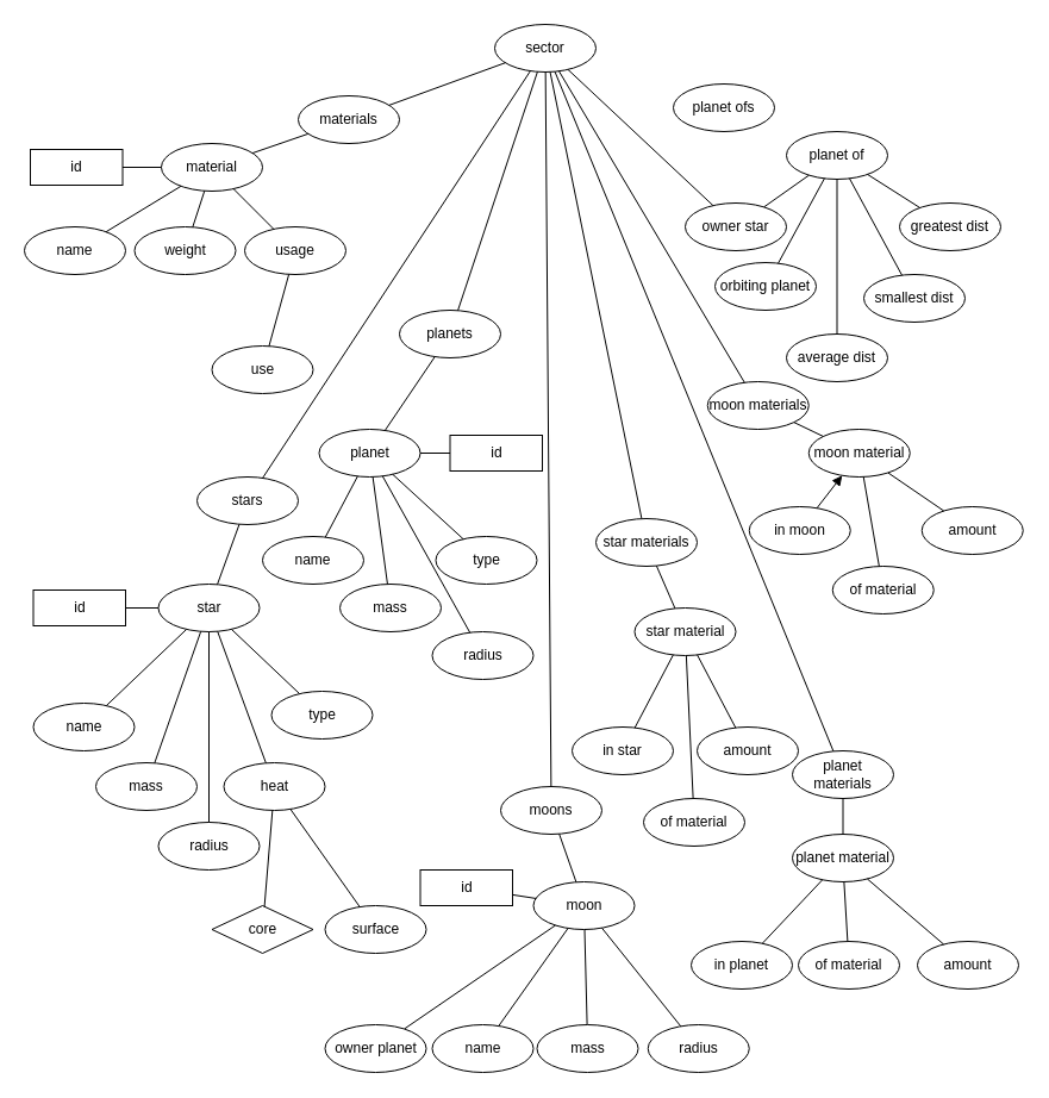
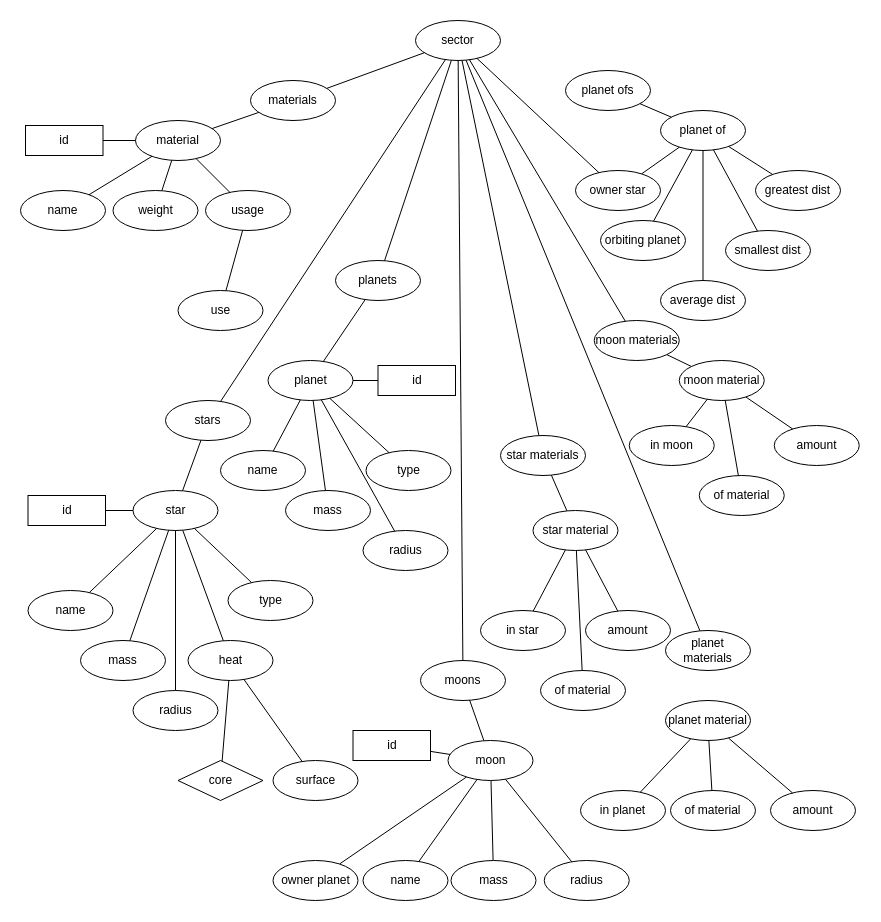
  <mxCell id="0" />
  <mxCell id="1" parent="0" />
  <mxCell id="2" value="sector" style="ellipse;whiteSpace=wrap;html=1;" parent="1" vertex="1"><mxGeometry x="415" y="20" width="85" height="40" as="geometry" /></mxCell>
  <mxCell id="3" value="moon" style="ellipse;whiteSpace=wrap;html=1;" parent="1" vertex="1"><mxGeometry x="447.5" y="740" width="85" height="40" as="geometry" /></mxCell>
  <mxCell id="4" value="planet" style="ellipse;whiteSpace=wrap;html=1;" parent="1" vertex="1"><mxGeometry x="267.5" y="360" width="85" height="40" as="geometry" /></mxCell>
  <mxCell id="5" value="star" style="ellipse;whiteSpace=wrap;html=1;" parent="1" vertex="1"><mxGeometry x="132.5" y="490" width="85" height="40" as="geometry" /></mxCell>
  <mxCell id="6" value="star material" style="ellipse;whiteSpace=wrap;html=1;" parent="1" vertex="1"><mxGeometry x="532.5" y="510" width="85" height="40" as="geometry" /></mxCell>
  <mxCell id="7" value="material" style="ellipse;whiteSpace=wrap;html=1;" parent="1" vertex="1"><mxGeometry x="135" y="120" width="85" height="40" as="geometry" /></mxCell>
  <mxCell id="8" value="amount" style="ellipse;whiteSpace=wrap;html=1;" parent="1" vertex="1"><mxGeometry x="585" y="610" width="85" height="40" as="geometry" /></mxCell>
  <mxCell id="9" value="of material" style="ellipse;whiteSpace=wrap;html=1;" parent="1" vertex="1"><mxGeometry x="540" y="670" width="85" height="40" as="geometry" /></mxCell>
  <mxCell id="10" value="surface" style="ellipse;whiteSpace=wrap;html=1;" parent="1" vertex="1"><mxGeometry x="272.5" y="760" width="85" height="40" as="geometry" /></mxCell>
  <mxCell id="11" value="core" style="rhombus;whiteSpace=wrap;html=1;" parent="1" vertex="1"><mxGeometry x="177.5" y="760" width="85" height="40" as="geometry" /></mxCell>
  <mxCell id="12" value="type" style="ellipse;whiteSpace=wrap;html=1;" parent="1" vertex="1"><mxGeometry x="227.5" y="580" width="85" height="40" as="geometry" /></mxCell>
  <mxCell id="13" value="heat" style="ellipse;whiteSpace=wrap;html=1;" parent="1" vertex="1"><mxGeometry x="187.5" y="640" width="85" height="40" as="geometry" /></mxCell>
  <mxCell id="14" value="radius" style="ellipse;whiteSpace=wrap;html=1;" parent="1" vertex="1"><mxGeometry x="132.5" y="690" width="85" height="40" as="geometry" /></mxCell>
  <mxCell id="15" value="mass" style="ellipse;whiteSpace=wrap;html=1;" parent="1" vertex="1"><mxGeometry x="80" y="640" width="85" height="40" as="geometry" /></mxCell>
  <mxCell id="16" value="name" style="ellipse;whiteSpace=wrap;html=1;" parent="1" vertex="1"><mxGeometry x="27.5" y="590" width="85" height="40" as="geometry" /></mxCell>
  <mxCell id="17" value="use" style="ellipse;whiteSpace=wrap;html=1;" parent="1" vertex="1"><mxGeometry x="177.5" y="290" width="85" height="40" as="geometry" /></mxCell>
  <mxCell id="18" value="usage" style="ellipse;whiteSpace=wrap;html=1;" parent="1" vertex="1"><mxGeometry x="205" y="190" width="85" height="40" as="geometry" /></mxCell>
  <mxCell id="19" value="weight" style="ellipse;whiteSpace=wrap;html=1;" parent="1" vertex="1"><mxGeometry x="112.5" y="190" width="85" height="40" as="geometry" /></mxCell>
  <mxCell id="20" value="name" style="ellipse;whiteSpace=wrap;html=1;" parent="1" vertex="1"><mxGeometry x="20" y="190" width="85" height="40" as="geometry" /></mxCell>
  <mxCell id="21" value="planet of" style="ellipse;whiteSpace=wrap;html=1;" parent="1" vertex="1"><mxGeometry x="660" y="110" width="85" height="40" as="geometry" /></mxCell>
  <mxCell id="22" value="moon material" style="ellipse;whiteSpace=wrap;html=1;" parent="1" vertex="1"><mxGeometry x="678.75" y="360" width="85" height="40" as="geometry" /></mxCell>
  <mxCell id="23" value="planet material" style="ellipse;whiteSpace=wrap;html=1;" parent="1" vertex="1"><mxGeometry x="665" y="700" width="85" height="40" as="geometry" /></mxCell>
  <mxCell id="24" value="" style="endArrow=none;html=1;" parent="1" source="44" target="4" edge="1"><mxGeometry width="50" height="50" relative="1" as="geometry"><mxPoint x="502" y="740" as="sourcePoint" /><mxPoint x="552" y="690" as="targetPoint" /></mxGeometry></mxCell>
  <mxCell id="25" value="" style="endArrow=none;html=1;" parent="1" source="94" target="2" edge="1"><mxGeometry width="50" height="50" relative="1" as="geometry"><mxPoint x="70" y="60" as="sourcePoint" /><mxPoint x="120" y="10" as="targetPoint" /></mxGeometry></mxCell>
  <mxCell id="26" value="" style="endArrow=none;html=1;" parent="1" source="10" target="13" edge="1"><mxGeometry width="50" height="50" relative="1" as="geometry"><mxPoint x="245" y="625" as="sourcePoint" /><mxPoint x="295" y="575" as="targetPoint" /></mxGeometry></mxCell>
  <mxCell id="27" value="" style="endArrow=none;html=1;" parent="1" source="11" target="13" edge="1"><mxGeometry width="50" height="50" relative="1" as="geometry"><mxPoint x="-239.5" y="700" as="sourcePoint" /><mxPoint x="-189.5" y="650" as="targetPoint" /></mxGeometry></mxCell>
  <mxCell id="28" value="" style="endArrow=none;html=1;" parent="1" source="12" target="5" edge="1"><mxGeometry width="50" height="50" relative="1" as="geometry"><mxPoint x="-222" y="640" as="sourcePoint" /><mxPoint x="-172" y="590" as="targetPoint" /></mxGeometry></mxCell>
  <mxCell id="29" value="" style="endArrow=none;html=1;" parent="1" source="13" target="5" edge="1"><mxGeometry width="50" height="50" relative="1" as="geometry"><mxPoint x="-219.5" y="720" as="sourcePoint" /><mxPoint x="-169.5" y="670" as="targetPoint" /></mxGeometry></mxCell>
  <mxCell id="30" value="" style="endArrow=none;html=1;" parent="1" source="14" target="5" edge="1"><mxGeometry width="50" height="50" relative="1" as="geometry"><mxPoint x="-209.5" y="730" as="sourcePoint" /><mxPoint x="-159.5" y="680" as="targetPoint" /></mxGeometry></mxCell>
  <mxCell id="31" value="" style="endArrow=none;html=1;" parent="1" source="15" target="5" edge="1"><mxGeometry width="50" height="50" relative="1" as="geometry"><mxPoint x="-199.5" y="740" as="sourcePoint" /><mxPoint x="-149.5" y="690" as="targetPoint" /></mxGeometry></mxCell>
  <mxCell id="32" value="" style="endArrow=none;html=1;" parent="1" source="16" target="5" edge="1"><mxGeometry width="50" height="50" relative="1" as="geometry"><mxPoint x="-189.5" y="750" as="sourcePoint" /><mxPoint x="-139.5" y="700" as="targetPoint" /></mxGeometry></mxCell>
  <mxCell id="33" value="" style="endArrow=none;html=1;" parent="1" source="17" target="18" edge="1"><mxGeometry width="50" height="50" relative="1" as="geometry"><mxPoint x="-15" y="500" as="sourcePoint" /><mxPoint x="35" y="450" as="targetPoint" /></mxGeometry></mxCell>
  <mxCell id="34" value="" style="endArrow=none;html=1;" parent="1" source="18" target="7" edge="1"><mxGeometry width="50" height="50" relative="1" as="geometry"><mxPoint x="-5" y="510" as="sourcePoint" /><mxPoint x="45" y="460" as="targetPoint" /></mxGeometry></mxCell>
  <mxCell id="35" value="" style="endArrow=none;html=1;" parent="1" source="19" target="7" edge="1"><mxGeometry width="50" height="50" relative="1" as="geometry"><mxPoint x="5" y="520" as="sourcePoint" /><mxPoint x="55" y="470" as="targetPoint" /></mxGeometry></mxCell>
  <mxCell id="36" value="" style="endArrow=none;html=1;" parent="1" source="20" target="7" edge="1"><mxGeometry width="50" height="50" relative="1" as="geometry"><mxPoint y="530" as="sourcePoint" x="15" /><mxPoint x="65" y="480" as="targetPoint" /></mxGeometry></mxCell>
  <mxCell id="37" value="in star" style="ellipse;whiteSpace=wrap;html=1;" parent="1" vertex="1"><mxGeometry x="480" y="610" width="85" height="40" as="geometry" /></mxCell>
  <mxCell id="38" value="radius" style="ellipse;whiteSpace=wrap;html=1;" parent="1" vertex="1"><mxGeometry x="543.75" y="860" width="85" height="40" as="geometry" /></mxCell>
  <mxCell id="39" value="mass" style="ellipse;whiteSpace=wrap;html=1;" parent="1" vertex="1"><mxGeometry x="450.5" y="860" width="85" height="40" as="geometry" /></mxCell>
  <mxCell id="40" value="name" style="ellipse;whiteSpace=wrap;html=1;" parent="1" vertex="1"><mxGeometry x="362.5" y="860" width="85" height="40" as="geometry" /></mxCell>
  <mxCell id="41" value="type" style="ellipse;whiteSpace=wrap;html=1;" parent="1" vertex="1"><mxGeometry x="365.5" y="450" width="85" height="40" as="geometry" /></mxCell>
  <mxCell id="42" value="mass" style="ellipse;whiteSpace=wrap;html=1;" parent="1" vertex="1"><mxGeometry x="285" y="490" width="85" height="40" as="geometry" /></mxCell>
  <mxCell id="43" value="radius" style="ellipse;whiteSpace=wrap;html=1;" parent="1" vertex="1"><mxGeometry x="362.5" y="530" width="85" height="40" as="geometry" /></mxCell>
  <mxCell id="44" value="name" style="ellipse;whiteSpace=wrap;html=1;" parent="1" vertex="1"><mxGeometry x="220" y="450" width="85" height="40" as="geometry" /></mxCell>
  <mxCell id="45" value="" style="endArrow=none;html=1;" parent="1" source="42" target="4" edge="1"><mxGeometry width="50" height="50" relative="1" as="geometry"><mxPoint x="512" y="750" as="sourcePoint" /><mxPoint x="562" y="700" as="targetPoint" /></mxGeometry></mxCell>
  <mxCell id="46" value="" style="endArrow=none;html=1;" parent="1" source="43" target="4" edge="1"><mxGeometry width="50" height="50" relative="1" as="geometry"><mxPoint x="522" y="760" as="sourcePoint" /><mxPoint x="572" y="710" as="targetPoint" /></mxGeometry></mxCell>
  <mxCell id="47" value="" style="endArrow=none;html=1;" parent="1" source="4" target="41" edge="1"><mxGeometry width="50" height="50" relative="1" as="geometry"><mxPoint x="532" y="770" as="sourcePoint" /><mxPoint x="582" y="720" as="targetPoint" /></mxGeometry></mxCell>
  <mxCell id="48" value="" style="endArrow=none;html=1;" parent="1" source="100" target="2" edge="1"><mxGeometry width="50" height="50" relative="1" as="geometry"><mxPoint x="430" y="590" as="sourcePoint" /><mxPoint x="480" y="540" as="targetPoint" /></mxGeometry></mxCell>
  <mxCell id="49" value="" style="endArrow=none;html=1;" parent="1" source="3" target="66" edge="1"><mxGeometry width="50" height="50" relative="1" as="geometry"><mxPoint x="922.5" y="410" as="sourcePoint" /><mxPoint x="972.5" y="360" as="targetPoint" /></mxGeometry></mxCell>
  <mxCell id="50" value="" style="endArrow=none;html=1;" parent="1" source="23" target="72" edge="1"><mxGeometry width="50" height="50" relative="1" as="geometry"><mxPoint x="450" y="610" as="sourcePoint" /><mxPoint x="500" y="560" as="targetPoint" /></mxGeometry></mxCell>
  <mxCell id="51" value="" style="endArrow=none;html=1;" parent="1" source="2" target="98" edge="1"><mxGeometry width="50" height="50" relative="1" as="geometry"><mxPoint x="460" y="620" as="sourcePoint" /><mxPoint x="510" y="570" as="targetPoint" /></mxGeometry></mxCell>
  <mxCell id="52" value="" style="endArrow=none;html=1;" parent="1" source="2" target="97" edge="1"><mxGeometry width="50" height="50" relative="1" as="geometry"><mxPoint x="470" y="630" as="sourcePoint" /><mxPoint x="520" y="580" as="targetPoint" /></mxGeometry></mxCell>
  <mxCell id="53" value="" style="endArrow=none;html=1;" parent="1" source="99" target="2" edge="1"><mxGeometry width="50" height="50" relative="1" as="geometry"><mxPoint x="480" y="640" as="sourcePoint" /><mxPoint x="530" y="590" as="targetPoint" /></mxGeometry></mxCell>
  <mxCell id="54" value="" style="endArrow=none;html=1;" parent="1" source="8" target="6" edge="1"><mxGeometry width="50" height="50" relative="1" as="geometry"><mxPoint x="490" y="650" as="sourcePoint" /><mxPoint x="540" y="600" as="targetPoint" /></mxGeometry></mxCell>
  <mxCell id="55" value="" style="endArrow=none;html=1;" parent="1" source="9" target="6" edge="1"><mxGeometry width="50" height="50" relative="1" as="geometry"><mxPoint x="500" y="660" as="sourcePoint" /><mxPoint x="550" y="610" as="targetPoint" /></mxGeometry></mxCell>
  <mxCell id="56" value="" style="endArrow=none;html=1;" parent="1" source="37" target="6" edge="1"><mxGeometry width="50" height="50" relative="1" as="geometry"><mxPoint x="510" y="670" as="sourcePoint" /><mxPoint x="560" y="620" as="targetPoint" /></mxGeometry></mxCell>
  <mxCell id="57" value="" style="endArrow=none;html=1;" parent="1" source="38" target="3" edge="1"><mxGeometry width="50" height="50" relative="1" as="geometry"><mxPoint x="520" y="680" as="sourcePoint" /><mxPoint x="570" y="630" as="targetPoint" /></mxGeometry></mxCell>
  <mxCell id="58" value="" style="endArrow=none;html=1;" parent="1" source="39" target="3" edge="1"><mxGeometry width="50" height="50" relative="1" as="geometry"><mxPoint x="530" y="690" as="sourcePoint" /><mxPoint x="580" y="640" as="targetPoint" /></mxGeometry></mxCell>
  <mxCell id="59" value="" style="endArrow=none;html=1;" parent="1" source="40" target="3" edge="1"><mxGeometry width="50" height="50" relative="1" as="geometry"><mxPoint x="535" y="230" as="sourcePoint" /><mxPoint x="590" y="650" as="targetPoint" /></mxGeometry></mxCell>
  <mxCell id="60" value="" style="endArrow=none;html=1;" parent="1" source="93" target="2" edge="1"><mxGeometry width="50" height="50" relative="1" as="geometry"><mxPoint x="550" y="710" as="sourcePoint" /><mxPoint x="600" y="660" as="targetPoint" /></mxGeometry></mxCell>
  <mxCell id="61" value="greatest dist" style="ellipse;whiteSpace=wrap;html=1;" parent="1" vertex="1"><mxGeometry x="755" y="170" width="85" height="40" as="geometry" /></mxCell>
  <mxCell id="62" value="smallest dist" style="ellipse;whiteSpace=wrap;html=1;" parent="1" vertex="1"><mxGeometry x="725" y="230" width="85" height="40" as="geometry" /></mxCell>
  <mxCell id="63" value="average dist" style="ellipse;whiteSpace=wrap;html=1;" parent="1" vertex="1"><mxGeometry x="660" y="280" width="85" height="40" as="geometry" /></mxCell>
  <mxCell id="64" value="orbiting planet" style="ellipse;whiteSpace=wrap;html=1;" parent="1" vertex="1"><mxGeometry x="600" y="220" width="85" height="40" as="geometry" /></mxCell>
  <mxCell id="65" value="owner star" style="ellipse;whiteSpace=wrap;html=1;" parent="1" vertex="1"><mxGeometry x="575" y="170" width="85" height="40" as="geometry" /></mxCell>
  <mxCell id="66" value="owner planet" style="ellipse;whiteSpace=wrap;html=1;" parent="1" vertex="1"><mxGeometry x="272.5" y="860" width="85" height="40" as="geometry" /></mxCell>
  <mxCell id="67" value="amount" style="ellipse;whiteSpace=wrap;html=1;" parent="1" vertex="1"><mxGeometry x="773.75" y="425" width="85" height="40" as="geometry" /></mxCell>
  <mxCell id="68" value="in moon" style="ellipse;whiteSpace=wrap;html=1;" parent="1" vertex="1"><mxGeometry x="628.75" y="425" width="85" height="40" as="geometry" /></mxCell>
  <mxCell id="69" value="amount" style="ellipse;whiteSpace=wrap;html=1;" parent="1" vertex="1"><mxGeometry x="770" y="790" width="85" height="40" as="geometry" /></mxCell>
  <mxCell id="70" value="in planet" style="ellipse;whiteSpace=wrap;html=1;" parent="1" vertex="1"><mxGeometry x="580" y="790" width="85" height="40" as="geometry" /></mxCell>
  <mxCell id="71" value="of material" style="ellipse;whiteSpace=wrap;html=1;" parent="1" vertex="1"><mxGeometry x="698.75" y="475" width="85" height="40" as="geometry" /></mxCell>
  <mxCell id="72" value="of material" style="ellipse;whiteSpace=wrap;html=1;" parent="1" vertex="1"><mxGeometry x="670" y="790" width="85" height="40" as="geometry" /></mxCell>
  <mxCell id="73" value="" style="endArrow=none;html=1;" parent="1" source="21" target="61" edge="1"><mxGeometry width="50" height="50" relative="1" as="geometry"><mxPoint x="457.5" y="700" as="sourcePoint" /><mxPoint x="507.5" y="650" as="targetPoint" /></mxGeometry></mxCell>
  <mxCell id="74" value="" style="endArrow=none;html=1;" parent="1" source="21" target="63" edge="1"><mxGeometry width="50" height="50" relative="1" as="geometry"><mxPoint x="467.5" y="710" as="sourcePoint" /><mxPoint x="517.5" y="660" as="targetPoint" /></mxGeometry></mxCell>
  <mxCell id="75" value="" style="endArrow=none;html=1;" parent="1" source="21" target="62" edge="1"><mxGeometry width="50" height="50" relative="1" as="geometry"><mxPoint x="477.5" y="720" as="sourcePoint" /><mxPoint x="527.5" y="670" as="targetPoint" /></mxGeometry></mxCell>
  <mxCell id="76" value="" style="endArrow=none;html=1;" parent="1" source="64" target="21" edge="1"><mxGeometry width="50" height="50" relative="1" as="geometry"><mxPoint x="487.5" y="730" as="sourcePoint" /><mxPoint x="537.5" y="680" as="targetPoint" /></mxGeometry></mxCell>
  <mxCell id="77" value="" style="endArrow=none;html=1;" parent="1" source="65" target="21" edge="1"><mxGeometry width="50" height="50" relative="1" as="geometry"><mxPoint x="497.5" y="740" as="sourcePoint" /><mxPoint x="547.5" y="690" as="targetPoint" /></mxGeometry></mxCell>
  <mxCell id="78" value="" style="endArrow=none;html=1;" parent="1" source="67" target="22" edge="1"><mxGeometry width="50" height="50" relative="1" as="geometry"><mxPoint x="982.5" y="470" as="sourcePoint" /><mxPoint x="1032.5" y="420" as="targetPoint" /></mxGeometry></mxCell>
  <mxCell id="79" value="" style="endArrow=none;html=1;" parent="1" source="71" target="22" edge="1"><mxGeometry width="50" height="50" relative="1" as="geometry"><mxPoint x="992.5" y="480" as="sourcePoint" /><mxPoint x="1042.5" y="430" as="targetPoint" /></mxGeometry></mxCell>
- <mxCell id="80" value="" style="endArrow=block;html=1;" parent="1" source="68" target="22" edge="1"><mxGeometry width="50" height="50" relative="1" as="geometry"><mxPoint x="1002.5" y="490" as="sourcePoint" /><mxPoint x="1052.5" y="440" as="targetPoint" /></mxGeometry></mxCell>
+ <mxCell id="80" value="" style="endArrow=none;html=1;" parent="1" source="68" target="22" edge="1"><mxGeometry width="50" height="50" relative="1" as="geometry"><mxPoint x="1002.5" y="490" as="sourcePoint" /><mxPoint x="1052.5" y="440" as="targetPoint" /></mxGeometry></mxCell>
  <mxCell id="81" value="" style="endArrow=none;html=1;" parent="1" source="69" target="23" edge="1"><mxGeometry width="50" height="50" relative="1" as="geometry"><mxPoint x="1012.5" y="500" as="sourcePoint" /><mxPoint x="1062.5" y="450" as="targetPoint" /></mxGeometry></mxCell>
  <mxCell id="82" value="" style="endArrow=none;html=1;" parent="1" source="70" target="23" edge="1"><mxGeometry width="50" height="50" relative="1" as="geometry"><mxPoint x="1022.5" y="510" as="sourcePoint" /><mxPoint x="1072.5" y="460" as="targetPoint" /></mxGeometry></mxCell>
  <mxCell id="83" value="" style="endArrow=none;html=1;" parent="1" source="2" target="96" edge="1"><mxGeometry width="50" height="50" relative="1" as="geometry"><mxPoint x="1055" y="425" as="sourcePoint" /><mxPoint x="1105" y="375" as="targetPoint" /></mxGeometry></mxCell>
  <mxCell id="84" value="" style="endArrow=none;html=1;" parent="1" source="2" target="65" edge="1"><mxGeometry width="50" height="50" relative="1" as="geometry"><mxPoint x="1065" y="435" as="sourcePoint" /><mxPoint x="1115" y="385" as="targetPoint" /></mxGeometry></mxCell>
  <mxCell id="85" value="id" style="rounded=0;whiteSpace=wrap;html=1;" parent="1" vertex="1"><mxGeometry x="352.5" y="730" width="77.5" height="30" as="geometry" /></mxCell>
  <mxCell id="86" value="id" style="rounded=0;whiteSpace=wrap;html=1;" parent="1" vertex="1"><mxGeometry x="377.5" y="365" width="77.5" height="30" as="geometry" /></mxCell>
  <mxCell id="87" value="id" style="rounded=0;whiteSpace=wrap;html=1;" parent="1" vertex="1"><mxGeometry x="25" y="125" width="77.5" height="30" as="geometry" /></mxCell>
  <mxCell id="88" value="id" style="rounded=0;whiteSpace=wrap;html=1;" parent="1" vertex="1"><mxGeometry x="27.5" y="495" width="77.5" height="30" as="geometry" /></mxCell>
  <mxCell id="89" value="" style="endArrow=none;html=1;" parent="1" source="3" target="85" edge="1"><mxGeometry width="50" height="50" relative="1" as="geometry"><mxPoint x="45" y="430" as="sourcePoint" /><mxPoint x="95" y="380" as="targetPoint" /></mxGeometry></mxCell>
  <mxCell id="90" value="" style="endArrow=none;html=1;" parent="1" source="4" target="86" edge="1"><mxGeometry width="50" height="50" relative="1" as="geometry"><mxPoint x="55" y="440" as="sourcePoint" /><mxPoint x="105" y="390" as="targetPoint" /></mxGeometry></mxCell>
  <mxCell id="91" value="" style="endArrow=none;html=1;" parent="1" source="87" target="7" edge="1"><mxGeometry width="50" height="50" relative="1" as="geometry"><mxPoint x="65" y="450" as="sourcePoint" /><mxPoint x="115" y="400" as="targetPoint" /></mxGeometry></mxCell>
  <mxCell id="92" value="" style="endArrow=none;html=1;" parent="1" source="88" target="5" edge="1"><mxGeometry width="50" height="50" relative="1" as="geometry"><mxPoint x="75" y="460" as="sourcePoint" /><mxPoint x="125" y="410" as="targetPoint" /></mxGeometry></mxCell>
  <mxCell id="93" value="planets" style="ellipse;whiteSpace=wrap;html=1;" vertex="1" parent="1"><mxGeometry x="335" y="260" width="85" height="40" as="geometry" /></mxCell>
  <mxCell id="94" value="materials" style="ellipse;whiteSpace=wrap;html=1;" vertex="1" parent="1"><mxGeometry x="250" y="80" width="85" height="40" as="geometry" /></mxCell>
  <mxCell id="95" value="planet ofs" style="ellipse;whiteSpace=wrap;html=1;" vertex="1" parent="1"><mxGeometry x="565" y="70" width="85" height="40" as="geometry" /></mxCell>
  <mxCell id="96" value="moon materials" style="ellipse;whiteSpace=wrap;html=1;" vertex="1" parent="1"><mxGeometry x="593.75" y="320" width="85" height="40" as="geometry" /></mxCell>
  <mxCell id="97" value="star materials" style="ellipse;whiteSpace=wrap;html=1;" vertex="1" parent="1"><mxGeometry x="500" y="435" width="85" height="40" as="geometry" /></mxCell>
  <mxCell id="98" value="planet materials" style="ellipse;whiteSpace=wrap;html=1;" vertex="1" parent="1"><mxGeometry x="665" y="630" width="85" height="40" as="geometry" /></mxCell>
  <mxCell id="99" value="moons" style="ellipse;whiteSpace=wrap;html=1;" vertex="1" parent="1"><mxGeometry x="420" y="660" width="85" height="40" as="geometry" /></mxCell>
  <mxCell id="100" value="stars" style="ellipse;whiteSpace=wrap;html=1;" vertex="1" parent="1"><mxGeometry x="165" y="400" width="85" height="40" as="geometry" /></mxCell>
  <mxCell id="101" value="" style="endArrow=none;html=1;" edge="1" parent="1" source="7" target="94"><mxGeometry width="50" height="50" relative="1" as="geometry"><mxPoint x="52.5" y="320" as="sourcePoint" /><mxPoint x="102.5" y="270" as="targetPoint" /></mxGeometry></mxCell>
+ <mxCell id="102" value="" style="endArrow=none;html=1;" edge="1" parent="1" source="95" target="21"><mxGeometry width="50" height="50" relative="1" as="geometry"><mxPoint x="62.5" y="330" as="sourcePoint" /><mxPoint x="112.5" y="280" as="targetPoint" /></mxGeometry></mxCell>
  <mxCell id="103" value="" style="endArrow=none;html=1;" edge="1" parent="1" source="5" target="100"><mxGeometry width="50" height="50" relative="1" as="geometry"><mxPoint x="72.5" y="340" as="sourcePoint" /><mxPoint x="122.5" y="290" as="targetPoint" /></mxGeometry></mxCell>
  <mxCell id="104" value="" style="endArrow=none;html=1;" edge="1" parent="1" source="3" target="99"><mxGeometry width="50" height="50" relative="1" as="geometry"><mxPoint x="82.5" y="350" as="sourcePoint" /><mxPoint x="132.5" y="300" as="targetPoint" /></mxGeometry></mxCell>
  <mxCell id="105" value="" style="endArrow=none;html=1;" edge="1" parent="1" source="6" target="97"><mxGeometry width="50" height="50" relative="1" as="geometry"><mxPoint x="92.5" y="360" as="sourcePoint" /><mxPoint x="142.5" y="310" as="targetPoint" /></mxGeometry></mxCell>
  <mxCell id="106" value="" style="endArrow=none;html=1;" edge="1" parent="1" source="4" target="93"><mxGeometry width="50" height="50" relative="1" as="geometry"><mxPoint x="102.5" y="370" as="sourcePoint" /><mxPoint x="152.5" y="320" as="targetPoint" /></mxGeometry></mxCell>
- <mxCell id="107" value="" style="endArrow=none;html=1;" edge="1" parent="1" source="23" target="98"><mxGeometry width="50" height="50" relative="1" as="geometry"><mxPoint x="112.5" y="380" as="sourcePoint" /><mxPoint x="162.5" y="330" as="targetPoint" /></mxGeometry></mxCell>
  <mxCell id="108" value="" style="endArrow=none;html=1;" edge="1" parent="1" source="22" target="96"><mxGeometry width="50" height="50" relative="1" as="geometry"><mxPoint x="122.5" y="390" as="sourcePoint" /><mxPoint x="172.5" y="340" as="targetPoint" /></mxGeometry></mxCell>
